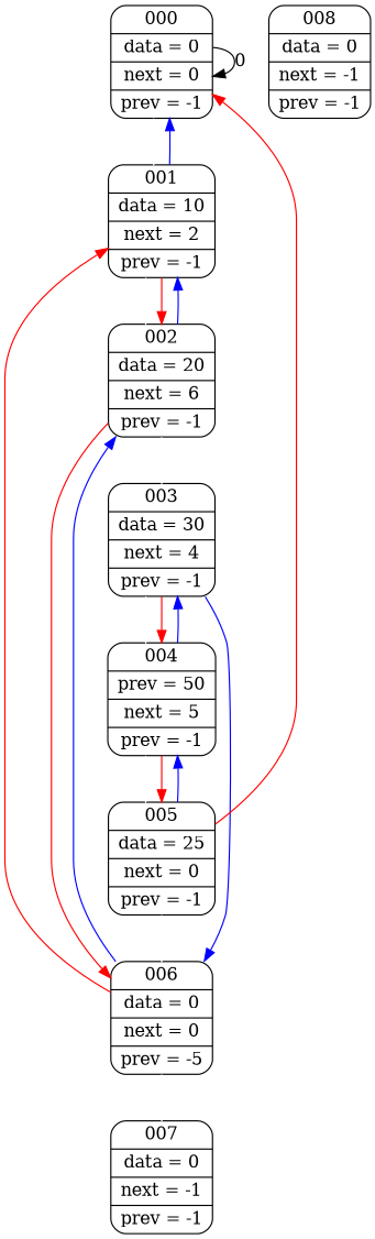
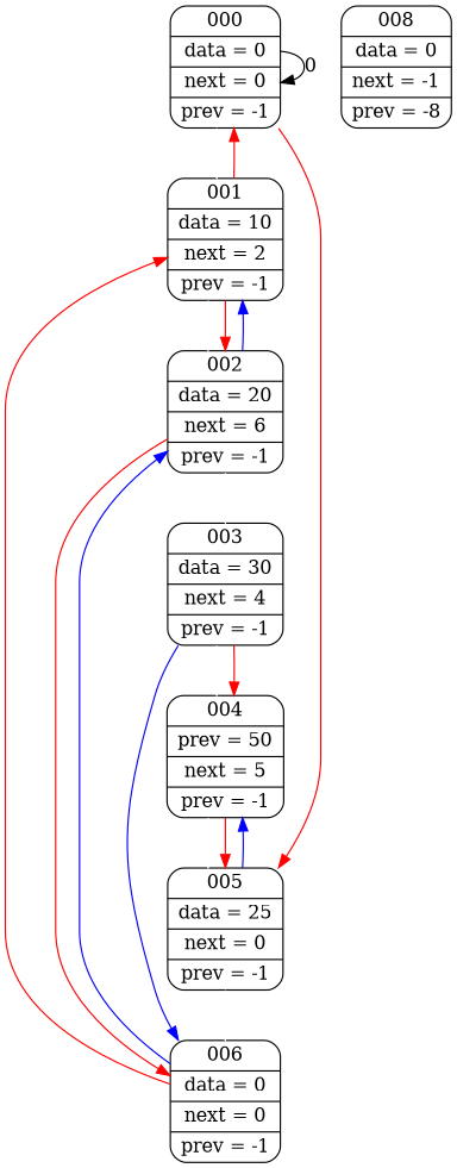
  digraph {
    node [shape=Mrecord]
    edge [color=white]
    n1 [label=" {000 | data =  0 | next =  0 | prev = -1 } "]
    n2 [label=" {001 | data = 10 | next =  2 | prev = -1 } "]
    n3 [label=" {002 | data = 20 | next =  6 | prev = -1 } "]
    n4 [label=" {003 | data = 30 | next =  4 | prev = -1 } "]
-   n5 [label=" {006 | data =  0 | next =  0 | prev = -5 } "]
+   n5 [label=" {006 | data =  0 | next =  0 | prev = -1 } "]
    n6 [label=" {004 | prev = 50 | next =  5 | prev = -1 } "]
-   n7 [label=" {007 | data =  0 | next = -1 | prev = -1 } "]
    n8 [label=" {005 | data = 25 | next =  0 | prev = -1 } "]
-   n9 [label=" {008 | data =  0 | next = -1 | prev = -1 } "]
+   n9 [label=" {008 | data =  0 | next = -1 | prev = -8 } "]
    n1 -> n1 [label=0 color=""]
    n1 -> n2 [weight=1000]
-   n2 -> n1 [color=blue]
+   n2 -> n1 [color=red]
    n2 -> n3 [weight=1000]
    n2 -> n3 [color=red]
    n3 -> n2 [color=blue]
    n3 -> n4 [weight=1000]
    n3 -> n5 [color=red]
    n4 -> n5 [color=blue]
    n4 -> n6 [weight=1000]
    n4 -> n6 [color=red]
    n5 -> n2 [color=red]
    n5 -> n3 [color=blue]
-   n5 -> n7 [weight=1000]
-   n6 -> n4 [color=blue]
    n6 -> n8 [weight=1000]
    n6 -> n8 [color=red]
-   n8 -> n1 [color=red]
+   n1 -> n8 [color=red]
    n8 -> n5 [weight=1000]
    n8 -> n6 [color=blue]
  }
